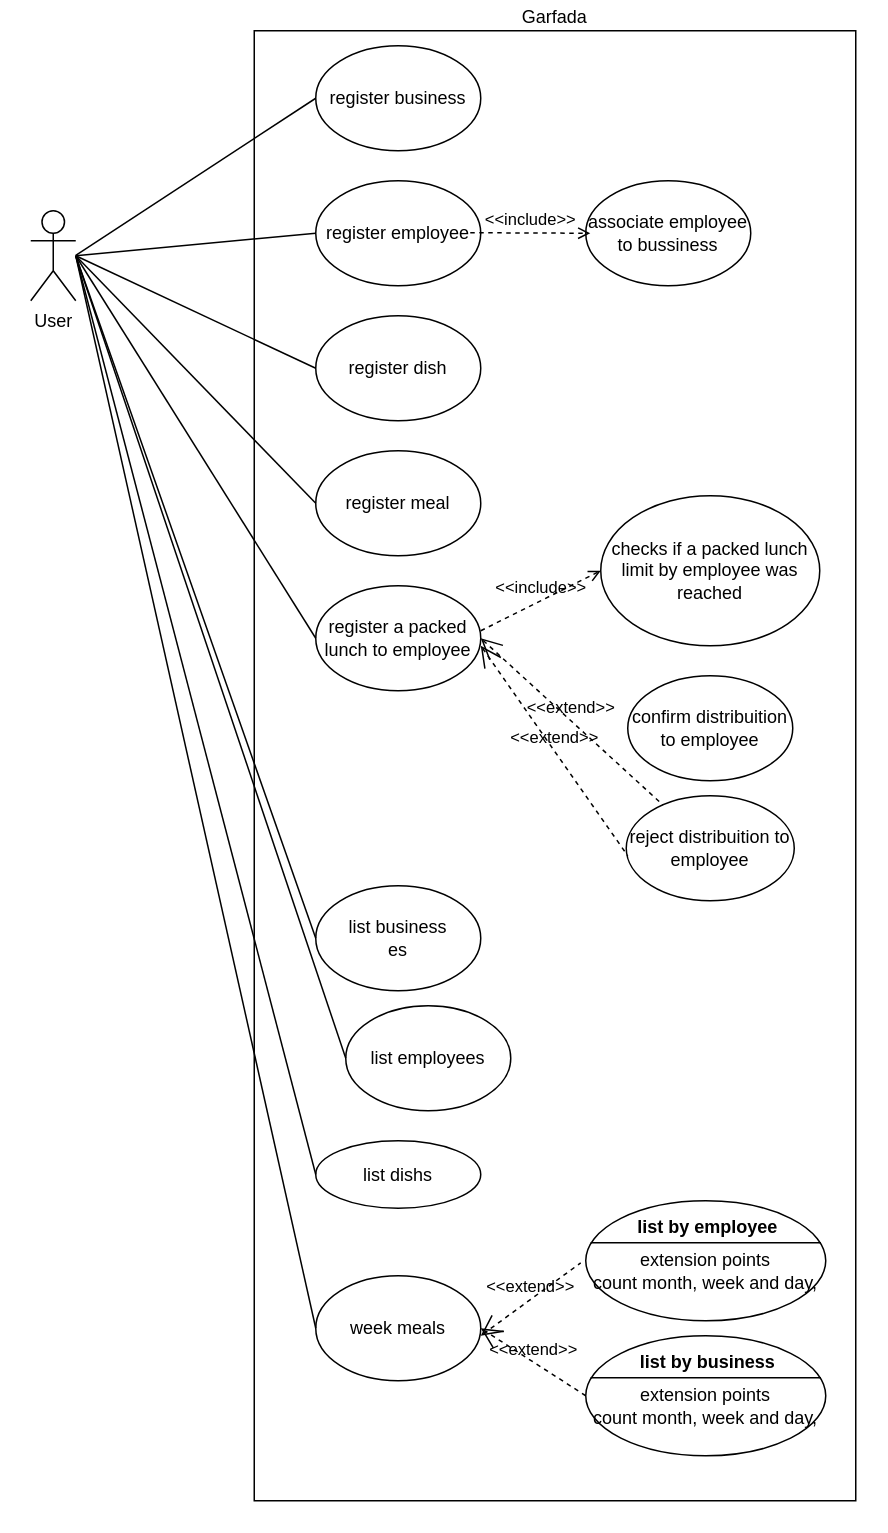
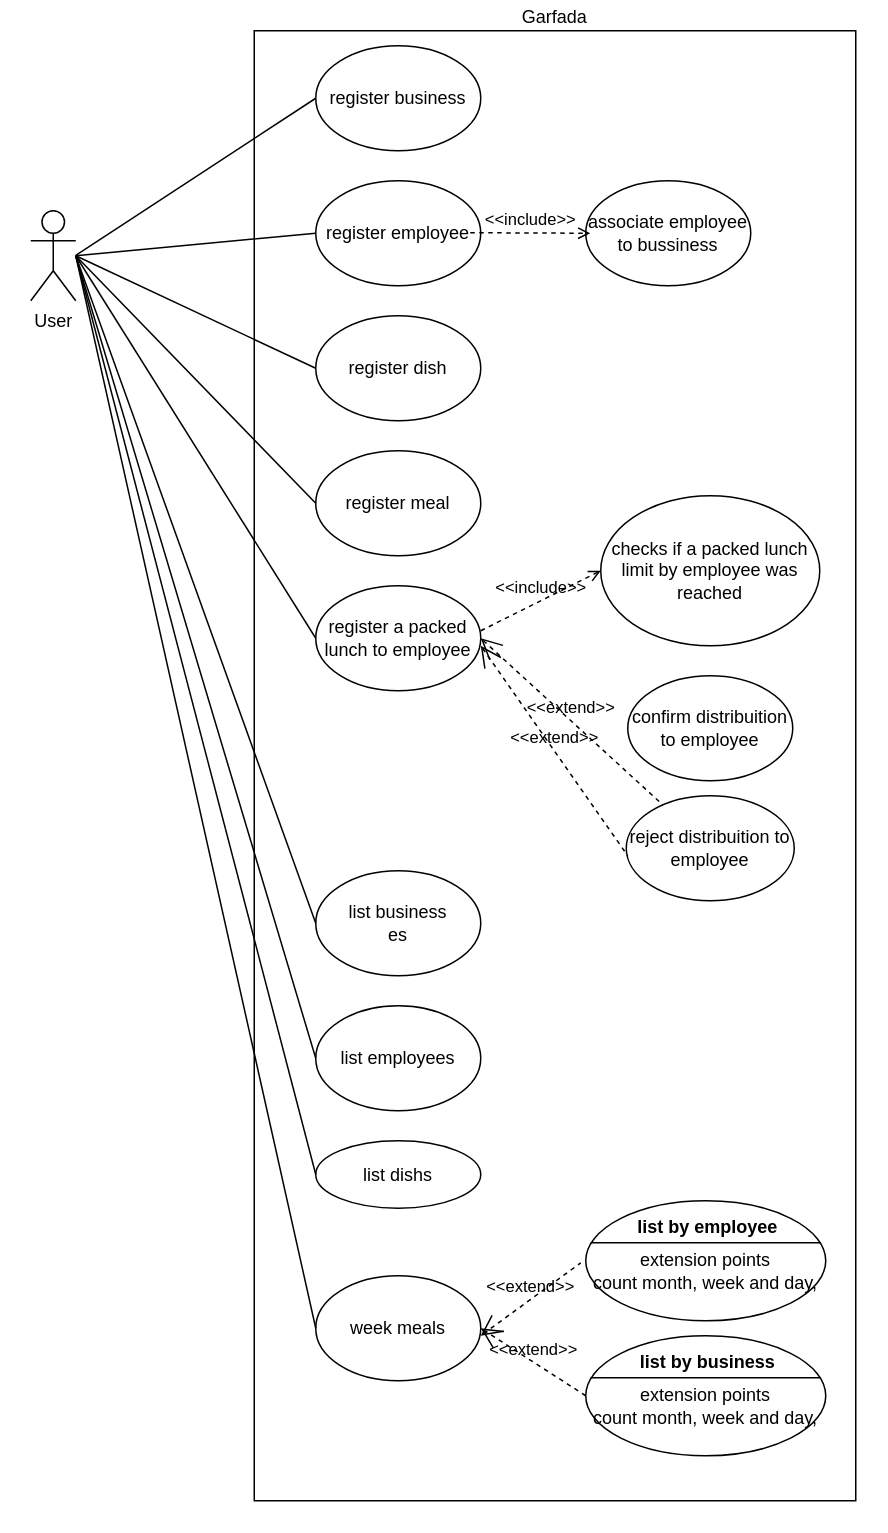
  <mxCell id="0" />
  <mxCell id="1" parent="0" />
  <mxCell id="2" value="Garfada" style="rounded=0;whiteSpace=wrap;html=1;labelPosition=center;verticalLabelPosition=top;align=center;verticalAlign=bottom;" vertex="1" parent="1"><mxGeometry x="169" y="20" width="401" height="980" as="geometry" /></mxCell>
  <mxCell id="3" value="&lt;div&gt;User&lt;/div&gt;" style="shape=umlActor;html=1;verticalLabelPosition=bottom;verticalAlign=top;align=center;" vertex="1" parent="1"><mxGeometry x="20" y="140" width="30" height="60" as="geometry" /></mxCell>
  <mxCell id="4" value="register meal" style="ellipse;whiteSpace=wrap;html=1;" vertex="1" parent="1"><mxGeometry x="210" y="300" width="110" height="70" as="geometry" /></mxCell>
  <mxCell id="5" value="register dish" style="ellipse;whiteSpace=wrap;html=1;" vertex="1" parent="1"><mxGeometry x="210" y="210" width="110" height="70" as="geometry" /></mxCell>
  <mxCell id="6" value="register employee" style="ellipse;whiteSpace=wrap;html=1;" vertex="1" parent="1"><mxGeometry x="210" y="120" width="110" height="70" as="geometry" /></mxCell>
  <mxCell id="7" value="&lt;div&gt;register business&lt;/div&gt;" style="ellipse;whiteSpace=wrap;html=1;" vertex="1" parent="1"><mxGeometry x="210" y="30" width="110" height="70" as="geometry" /></mxCell>
  <mxCell id="8" value="register a packed lunch to employee" style="ellipse;whiteSpace=wrap;html=1;" vertex="1" parent="1"><mxGeometry x="210" y="390" width="110" height="70" as="geometry" /></mxCell>
  <mxCell id="9" value="&lt;div&gt;associate employee&lt;/div&gt;&lt;div&gt;to bussiness&lt;br&gt;&lt;/div&gt;" style="ellipse;whiteSpace=wrap;html=1;" vertex="1" parent="1"><mxGeometry x="390" y="120" width="110" height="70" as="geometry" /></mxCell>
  <mxCell id="10" value="&amp;lt;&amp;lt;include&amp;gt;&amp;gt;" style="edgeStyle=none;html=1;endArrow=open;verticalAlign=bottom;dashed=1;labelBackgroundColor=none;rounded=0;entryX=0;entryY=0.5;entryDx=0;entryDy=0;" edge="1" parent="1"><mxGeometry width="160" relative="1" as="geometry"><mxPoint x="313" y="154.66" as="sourcePoint" /><mxPoint x="393" y="155" as="targetPoint" /></mxGeometry></mxCell>
  <mxCell id="11" value="checks if a packed lunch limit by employee was reached " style="ellipse;whiteSpace=wrap;html=1;" vertex="1" parent="1"><mxGeometry x="400" y="330" width="146" height="100" as="geometry" /></mxCell>
  <mxCell id="12" value="&amp;lt;&amp;lt;include&amp;gt;&amp;gt;" style="edgeStyle=none;html=1;endArrow=open;verticalAlign=bottom;dashed=1;labelBackgroundColor=none;rounded=0;entryX=0;entryY=0.5;entryDx=0;entryDy=0;" edge="1" parent="1" target="11"><mxGeometry width="160" relative="1" as="geometry"><mxPoint x="320" y="420" as="sourcePoint" /><mxPoint x="410" y="420" as="targetPoint" /></mxGeometry></mxCell>
  <mxCell id="13" value="confirm distribuition to employee" style="ellipse;whiteSpace=wrap;html=1;" vertex="1" parent="1"><mxGeometry x="418" y="450" width="110" height="70" as="geometry" /></mxCell>
  <mxCell id="14" value="reject distribuition to employee" style="ellipse;whiteSpace=wrap;html=1;" vertex="1" parent="1"><mxGeometry x="417" y="530" width="112" height="70" as="geometry" /></mxCell>
  <mxCell id="15" value="&amp;lt;&amp;lt;extend&amp;gt;&amp;gt;" style="edgeStyle=none;html=1;startArrow=open;endArrow=none;startSize=12;verticalAlign=bottom;dashed=1;labelBackgroundColor=none;rounded=0;exitX=1;exitY=0.5;exitDx=0;exitDy=0;" edge="1" parent="1" source="8" target="14"><mxGeometry width="160" relative="1" as="geometry"><mxPoint x="270" y="480" as="sourcePoint" /><mxPoint x="430" y="480" as="targetPoint" /></mxGeometry></mxCell>
  <mxCell id="16" value="&amp;lt;&amp;lt;extend&amp;gt;&amp;gt;" style="edgeStyle=none;html=1;startArrow=open;endArrow=none;startSize=12;verticalAlign=bottom;dashed=1;labelBackgroundColor=none;rounded=0;entryX=0;entryY=0.5;entryDx=0;entryDy=0;" edge="1" parent="1"><mxGeometry width="160" relative="1" as="geometry"><mxPoint x="320" y="430" as="sourcePoint" /><mxPoint x="418" y="570" as="targetPoint" /></mxGeometry></mxCell>
  <mxCell id="17" value="week meals" style="ellipse;whiteSpace=wrap;html=1;" vertex="1" parent="1"><mxGeometry x="210" y="850" width="110" height="70" as="geometry" /></mxCell>
  <mxCell id="18" value="list dishs" style="ellipse;whiteSpace=wrap;html=1;" vertex="1" parent="1"><mxGeometry x="210" y="760" width="110" height="45" as="geometry" /></mxCell>
- <mxCell id="19" value="list employees" style="ellipse;whiteSpace=wrap;html=1;" vertex="1" parent="1"><mxGeometry x="230" y="670" width="110" height="70" as="geometry" /></mxCell>
- <mxCell id="20" value="&lt;div&gt;list business&lt;/div&gt;es" style="ellipse;whiteSpace=wrap;html=1;" vertex="1" parent="1"><mxGeometry x="210" y="590" width="110" height="70" as="geometry" /></mxCell>
+ <mxCell id="19" value="list employees" style="ellipse;whiteSpace=wrap;html=1;" vertex="1" parent="1"><mxGeometry x="210" y="670" width="110" height="70" as="geometry" /></mxCell>
+ <mxCell id="20" value="&lt;div&gt;list business&lt;/div&gt;es" style="ellipse;whiteSpace=wrap;html=1;" vertex="1" parent="1"><mxGeometry x="210" y="580" width="110" height="70" as="geometry" /></mxCell>
  <mxCell id="21" value="&amp;lt;&amp;lt;extend&amp;gt;&amp;gt;" style="edgeStyle=none;html=1;startArrow=open;endArrow=none;startSize=12;verticalAlign=bottom;dashed=1;labelBackgroundColor=none;rounded=0;entryX=0;entryY=0.5;entryDx=0;entryDy=0;exitX=1;exitY=0.5;exitDx=0;exitDy=0;entryPerimeter=0;" edge="1" parent="1" source="17" target="25"><mxGeometry width="160" relative="1" as="geometry"><mxPoint x="305" y="800" as="sourcePoint" /><mxPoint x="390" y="925" as="targetPoint" /></mxGeometry></mxCell>
  <mxCell id="22" value="&amp;lt;&amp;lt;extend&amp;gt;&amp;gt;" style="edgeStyle=none;html=1;startArrow=open;endArrow=none;startSize=12;verticalAlign=bottom;dashed=1;labelBackgroundColor=none;rounded=0;entryX=-0.021;entryY=0.518;entryDx=0;entryDy=0;entryPerimeter=0;" edge="1" parent="1" target="23"><mxGeometry width="160" relative="1" as="geometry"><mxPoint x="320" y="890" as="sourcePoint" /><mxPoint x="390" y="845" as="targetPoint" /></mxGeometry></mxCell>
  <mxCell id="23" value="&lt;br&gt;extension points&lt;br&gt;count month, week and day, " style="html=1;shape=mxgraph.sysml.useCaseExtPt;whiteSpace=wrap;align=center;" vertex="1" parent="1"><mxGeometry x="390" y="800" width="160" height="80" as="geometry" /></mxCell>
  <mxCell id="24" value="list by employee" style="resizable=0;html=1;verticalAlign=middle;align=center;labelBackgroundColor=none;fontStyle=1;" connectable="0" vertex="1" parent="23"><mxGeometry x="80" y="17" as="geometry" /></mxCell>
  <mxCell id="25" value="&lt;br&gt;extension points&lt;br&gt;count month, week and day, " style="html=1;shape=mxgraph.sysml.useCaseExtPt;whiteSpace=wrap;align=center;" vertex="1" parent="1"><mxGeometry x="390" y="890" width="160" height="80" as="geometry" /></mxCell>
  <mxCell id="26" value="list by business" style="resizable=0;html=1;verticalAlign=middle;align=center;labelBackgroundColor=none;fontStyle=1;" connectable="0" vertex="1" parent="25"><mxGeometry x="80" y="17" as="geometry" /></mxCell>
  <mxCell id="27" value="" style="edgeStyle=none;html=1;endArrow=none;verticalAlign=bottom;rounded=0;entryX=0;entryY=0.5;entryDx=0;entryDy=0;" edge="1" parent="1" target="7"><mxGeometry width="160" relative="1" as="geometry"><mxPoint x="50" y="169.71" as="sourcePoint" /><mxPoint x="210" y="169.71" as="targetPoint" /></mxGeometry></mxCell>
  <mxCell id="28" value="" style="edgeStyle=none;html=1;endArrow=none;verticalAlign=bottom;rounded=0;entryX=0;entryY=0.5;entryDx=0;entryDy=0;" edge="1" parent="1" target="6"><mxGeometry width="160" relative="1" as="geometry"><mxPoint x="50" y="170" as="sourcePoint" /><mxPoint x="220" y="75" as="targetPoint" /></mxGeometry></mxCell>
  <mxCell id="29" value="" style="edgeStyle=none;html=1;endArrow=none;verticalAlign=bottom;rounded=0;entryX=0;entryY=0.5;entryDx=0;entryDy=0;" edge="1" parent="1" target="5"><mxGeometry width="160" relative="1" as="geometry"><mxPoint x="50" y="170" as="sourcePoint" /><mxPoint x="220" y="165" as="targetPoint" /></mxGeometry></mxCell>
  <mxCell id="30" value="" style="edgeStyle=none;html=1;endArrow=none;verticalAlign=bottom;rounded=0;entryX=0;entryY=0.5;entryDx=0;entryDy=0;" edge="1" parent="1" target="4"><mxGeometry width="160" relative="1" as="geometry"><mxPoint x="50" y="170" as="sourcePoint" /><mxPoint x="220" y="255" as="targetPoint" /></mxGeometry></mxCell>
  <mxCell id="31" value="" style="edgeStyle=none;html=1;endArrow=none;verticalAlign=bottom;rounded=0;entryX=0;entryY=0.5;entryDx=0;entryDy=0;" edge="1" parent="1" target="8"><mxGeometry width="160" relative="1" as="geometry"><mxPoint x="50" y="170" as="sourcePoint" /><mxPoint x="220" y="345" as="targetPoint" /></mxGeometry></mxCell>
  <mxCell id="32" value="" style="edgeStyle=none;html=1;endArrow=none;verticalAlign=bottom;rounded=0;entryX=0;entryY=0.5;entryDx=0;entryDy=0;" edge="1" parent="1" target="20"><mxGeometry width="160" relative="1" as="geometry"><mxPoint x="50" y="170" as="sourcePoint" /><mxPoint x="220" y="435" as="targetPoint" /></mxGeometry></mxCell>
  <mxCell id="33" value="" style="edgeStyle=none;html=1;endArrow=none;verticalAlign=bottom;rounded=0;entryX=0;entryY=0.5;entryDx=0;entryDy=0;" edge="1" parent="1" target="19"><mxGeometry width="160" relative="1" as="geometry"><mxPoint x="50" y="170" as="sourcePoint" /><mxPoint x="220" y="625" as="targetPoint" /></mxGeometry></mxCell>
  <mxCell id="34" value="" style="edgeStyle=none;html=1;endArrow=none;verticalAlign=bottom;rounded=0;entryX=0;entryY=0.5;entryDx=0;entryDy=0;" edge="1" parent="1" target="18"><mxGeometry width="160" relative="1" as="geometry"><mxPoint x="50" y="170" as="sourcePoint" /><mxPoint x="220" y="715" as="targetPoint" /></mxGeometry></mxCell>
  <mxCell id="35" value="" style="edgeStyle=none;html=1;endArrow=none;verticalAlign=bottom;rounded=0;entryX=0;entryY=0.5;entryDx=0;entryDy=0;" edge="1" parent="1" target="17"><mxGeometry width="160" relative="1" as="geometry"><mxPoint x="50" y="170" as="sourcePoint" /><mxPoint x="220" y="805" as="targetPoint" /></mxGeometry></mxCell>
